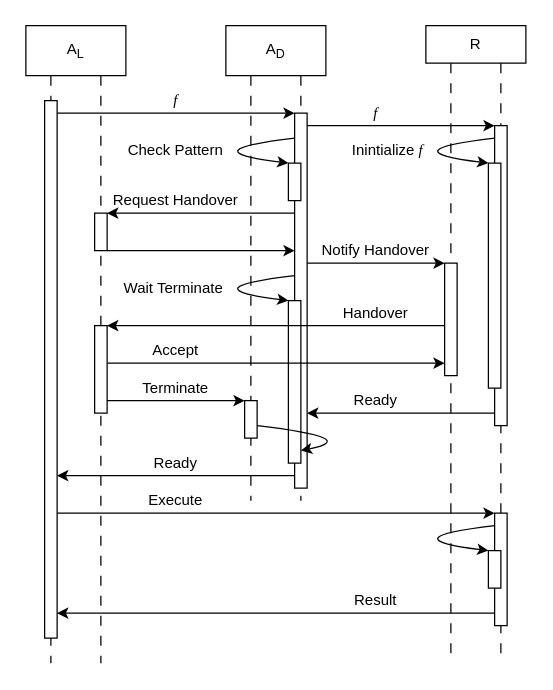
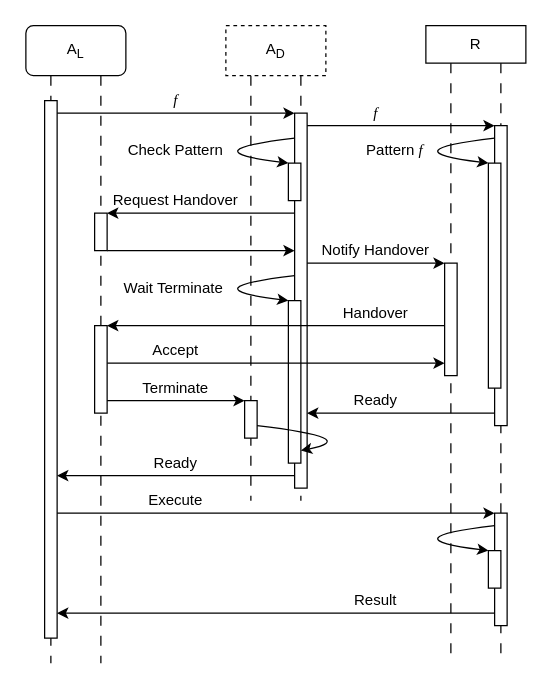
  <mxCell id="0" />
  <mxCell id="1" parent="0" />
  <mxCell id="2" style="edgeStyle=none;html=1;exitX=0.25;exitY=1;exitDx=0;exitDy=0;endArrow=none;endFill=0;dashed=1;dashPattern=8 8;" parent="1" source="3" edge="1"><mxGeometry relative="1" as="geometry"><mxPoint x="40" y="530" as="targetPoint" /></mxGeometry></mxCell>
- <mxCell id="3" value="A&lt;sub&gt;L&lt;/sub&gt;" style="rounded=0;whiteSpace=wrap;html=1;" parent="1" vertex="1"><mxGeometry x="20" y="20" width="80" height="40" as="geometry" /></mxCell>
- <mxCell id="4" value="A&lt;sub&gt;D&lt;/sub&gt;" style="rounded=0;whiteSpace=wrap;html=1;" parent="1" vertex="1"><mxGeometry x="180" y="20" width="80" height="40" as="geometry" /></mxCell>
+ <mxCell id="3" value="A&lt;sub&gt;L&lt;/sub&gt;" style="whiteSpace=wrap;html=1;rounded=1;" parent="1" vertex="1"><mxGeometry x="20" y="20" width="80" height="40" as="geometry" /></mxCell>
+ <mxCell id="4" value="A&lt;sub&gt;D&lt;/sub&gt;" style="rounded=0;whiteSpace=wrap;html=1;dashed=1;" parent="1" vertex="1"><mxGeometry x="180" y="20" width="80" height="40" as="geometry" /></mxCell>
  <mxCell id="5" value="R" style="rounded=0;whiteSpace=wrap;html=1;" parent="1" vertex="1"><mxGeometry x="340" y="20" width="80" height="30" as="geometry" /></mxCell>
  <mxCell id="6" value="" style="rounded=0;whiteSpace=wrap;html=1;" parent="1" vertex="1"><mxGeometry x="35" y="80" width="10" height="430" as="geometry" /></mxCell>
  <mxCell id="7" style="edgeStyle=none;html=1;endArrow=none;endFill=0;dashed=1;dashPattern=8 8;exitX=0.75;exitY=1;exitDx=0;exitDy=0;" parent="1" source="3" edge="1"><mxGeometry relative="1" as="geometry"><mxPoint x="80" y="530" as="targetPoint" /><mxPoint x="130" y="160" as="sourcePoint" /></mxGeometry></mxCell>
  <mxCell id="8" style="edgeStyle=none;html=1;exitX=0.25;exitY=1;exitDx=0;exitDy=0;endArrow=none;endFill=0;dashed=1;dashPattern=8 8;" parent="1" source="4" edge="1"><mxGeometry relative="1" as="geometry"><mxPoint x="200" y="400" as="targetPoint" /><mxPoint x="199.79" y="60" as="sourcePoint" /></mxGeometry></mxCell>
  <mxCell id="9" style="edgeStyle=none;html=1;endArrow=none;endFill=0;dashed=1;dashPattern=8 8;exitX=0.75;exitY=1;exitDx=0;exitDy=0;" parent="1" source="4" edge="1"><mxGeometry relative="1" as="geometry"><mxPoint x="240" y="400" as="targetPoint" /><mxPoint x="239.79" y="60" as="sourcePoint" /></mxGeometry></mxCell>
  <mxCell id="10" value="" style="rounded=0;whiteSpace=wrap;html=1;" parent="1" vertex="1"><mxGeometry x="235" y="90" width="10" height="300" as="geometry" /></mxCell>
  <mxCell id="11" style="edgeStyle=none;html=1;endArrow=none;endFill=0;dashed=1;dashPattern=8 8;exitX=0.25;exitY=1;exitDx=0;exitDy=0;" parent="1" source="5" edge="1"><mxGeometry relative="1" as="geometry"><mxPoint x="360" y="530" as="targetPoint" /><mxPoint x="360" y="70" as="sourcePoint" /></mxGeometry></mxCell>
  <mxCell id="12" style="edgeStyle=none;html=1;endArrow=none;endFill=0;dashed=1;dashPattern=8 8;exitX=0.75;exitY=1;exitDx=0;exitDy=0;" parent="1" source="5" edge="1"><mxGeometry relative="1" as="geometry"><mxPoint x="400" y="530" as="targetPoint" /><mxPoint x="400" y="70" as="sourcePoint" /></mxGeometry></mxCell>
  <mxCell id="13" style="edgeStyle=none;curved=1;html=1;exitX=1;exitY=0.5;exitDx=0;exitDy=0;entryX=0;entryY=0;entryDx=0;entryDy=0;fontFamily=Helvetica;endArrow=classic;endFill=1;" parent="1" source="54" target="10" edge="1"><mxGeometry relative="1" as="geometry"><mxPoint x="45" y="90" as="sourcePoint" /><mxPoint x="255" y="90" as="targetPoint" /></mxGeometry></mxCell>
  <mxCell id="14" value="" style="rounded=0;whiteSpace=wrap;html=1;" parent="1" vertex="1"><mxGeometry x="395" y="100" width="10" height="240" as="geometry" /></mxCell>
  <mxCell id="15" value="" style="rounded=0;whiteSpace=wrap;html=1;fontFamily=Helvetica;fillColor=default;" parent="1" vertex="1"><mxGeometry x="230" y="130" width="10" height="30" as="geometry" /></mxCell>
  <mxCell id="16" style="edgeStyle=none;curved=1;html=1;exitX=0;exitY=0.5;exitDx=0;exitDy=0;entryX=0;entryY=0;entryDx=0;entryDy=0;fontFamily=Helvetica;endArrow=classic;endFill=1;" parent="1" source="57" target="15" edge="1"><mxGeometry relative="1" as="geometry"><Array as="points"><mxPoint x="150" y="120" /></Array></mxGeometry></mxCell>
  <mxCell id="17" value="" style="rounded=0;whiteSpace=wrap;html=1;fontFamily=Helvetica;fillColor=default;" parent="1" vertex="1"><mxGeometry x="390" y="130" width="10" height="180" as="geometry" /></mxCell>
  <mxCell id="18" style="edgeStyle=none;curved=1;html=1;exitX=0;exitY=0.5;exitDx=0;exitDy=0;entryX=0;entryY=0;entryDx=0;entryDy=0;fontFamily=Helvetica;endArrow=classic;endFill=1;" parent="1" source="58" target="17" edge="1"><mxGeometry relative="1" as="geometry"><Array as="points"><mxPoint x="310" y="120" /></Array></mxGeometry></mxCell>
  <mxCell id="19" style="edgeStyle=none;curved=1;html=1;exitX=0;exitY=0.5;exitDx=0;exitDy=0;fontFamily=Helvetica;endArrow=classic;endFill=1;entryX=1;entryY=0;entryDx=0;entryDy=0;" parent="1" source="59" target="21" edge="1"><mxGeometry relative="1" as="geometry"><mxPoint x="140" y="170" as="targetPoint" /></mxGeometry></mxCell>
  <mxCell id="20" style="edgeStyle=none;curved=1;html=1;exitX=1;exitY=1;exitDx=0;exitDy=0;entryX=0;entryY=0.5;entryDx=0;entryDy=0;fontFamily=Helvetica;endArrow=classic;endFill=1;" parent="1" source="21" target="60" edge="1"><mxGeometry relative="1" as="geometry" /></mxCell>
  <mxCell id="21" value="" style="rounded=0;whiteSpace=wrap;html=1;fontFamily=Helvetica;fillColor=default;" parent="1" vertex="1"><mxGeometry x="75" y="170" width="10" height="30" as="geometry" /></mxCell>
  <mxCell id="22" value="" style="rounded=0;whiteSpace=wrap;html=1;fontFamily=Helvetica;fillColor=default;" parent="1" vertex="1"><mxGeometry x="355" y="210" width="10" height="90" as="geometry" /></mxCell>
  <mxCell id="23" style="edgeStyle=none;curved=1;html=1;exitX=1;exitY=0.5;exitDx=0;exitDy=0;entryX=0;entryY=0;entryDx=0;entryDy=0;fontFamily=Helvetica;endArrow=classic;endFill=1;" parent="1" source="61" target="22" edge="1"><mxGeometry relative="1" as="geometry" /></mxCell>
  <mxCell id="24" value="" style="rounded=0;whiteSpace=wrap;html=1;fontFamily=Helvetica;fillColor=default;" parent="1" vertex="1"><mxGeometry x="230" y="240" width="10" height="130" as="geometry" /></mxCell>
  <mxCell id="25" style="edgeStyle=none;curved=1;html=1;exitX=0;exitY=0.5;exitDx=0;exitDy=0;entryX=0;entryY=0;entryDx=0;entryDy=0;fontFamily=Helvetica;endArrow=classic;endFill=1;" parent="1" source="62" target="24" edge="1"><mxGeometry relative="1" as="geometry"><Array as="points"><mxPoint x="150" y="230" /></Array></mxGeometry></mxCell>
  <mxCell id="26" style="edgeStyle=none;curved=1;html=1;fontFamily=Helvetica;endArrow=classic;endFill=1;entryX=0;entryY=0.5;entryDx=0;entryDy=0;exitX=1;exitY=0.5;exitDx=0;exitDy=0;" parent="1" source="65" target="64" edge="1"><mxGeometry relative="1" as="geometry"><mxPoint x="354.762" y="289.857" as="targetPoint" /><mxPoint x="110" y="290" as="sourcePoint" /></mxGeometry></mxCell>
  <mxCell id="27" value="" style="rounded=0;whiteSpace=wrap;html=1;fontFamily=Helvetica;fillColor=default;" parent="1" vertex="1"><mxGeometry x="75" y="260" width="10" height="70" as="geometry" /></mxCell>
  <mxCell id="28" style="edgeStyle=none;curved=1;html=1;exitX=0;exitY=0.5;exitDx=0;exitDy=0;fontFamily=Helvetica;endArrow=classic;endFill=1;entryX=1;entryY=0;entryDx=0;entryDy=0;" parent="1" source="63" target="27" edge="1"><mxGeometry relative="1" as="geometry"><mxPoint x="120" y="259.857" as="targetPoint" /></mxGeometry></mxCell>
  <mxCell id="29" value="" style="rounded=0;whiteSpace=wrap;html=1;fontFamily=Helvetica;fillColor=default;" parent="1" vertex="1"><mxGeometry x="195" y="320" width="10" height="30" as="geometry" /></mxCell>
  <mxCell id="30" style="edgeStyle=none;curved=1;html=1;exitX=1;exitY=0.5;exitDx=0;exitDy=0;fontFamily=Helvetica;endArrow=classic;endFill=1;entryX=0;entryY=0;entryDx=0;entryDy=0;" parent="1" source="66" target="29" edge="1"><mxGeometry relative="1" as="geometry"><mxPoint x="130" y="319.962" as="targetPoint" /></mxGeometry></mxCell>
  <mxCell id="31" style="edgeStyle=none;html=1;exitX=1;exitY=0.5;exitDx=0;exitDy=0;entryX=1;entryY=0.5;entryDx=0;entryDy=0;fontFamily=Helvetica;endArrow=classic;endFill=1;curved=1;" parent="1" source="67" target="68" edge="1"><mxGeometry relative="1" as="geometry"><Array as="points"><mxPoint x="290" y="350" /></Array></mxGeometry></mxCell>
  <mxCell id="32" style="edgeStyle=none;curved=1;html=1;exitX=0;exitY=0.5;exitDx=0;exitDy=0;fontFamily=Helvetica;endArrow=classic;endFill=1;entryX=1;entryY=0.5;entryDx=0;entryDy=0;" parent="1" source="69" target="70" edge="1"><mxGeometry relative="1" as="geometry"><mxPoint x="70.278" y="380.056" as="targetPoint" /></mxGeometry></mxCell>
  <mxCell id="33" style="edgeStyle=none;curved=1;html=1;exitX=0;exitY=0.5;exitDx=0;exitDy=0;entryX=1;entryY=0.5;entryDx=0;entryDy=0;fontFamily=Helvetica;endArrow=classic;endFill=1;" parent="1" source="72" target="71" edge="1"><mxGeometry relative="1" as="geometry" /></mxCell>
  <mxCell id="34" value="" style="rounded=0;whiteSpace=wrap;html=1;fontFamily=Helvetica;fillColor=default;" parent="1" vertex="1"><mxGeometry x="395" y="410" width="10" height="90" as="geometry" /></mxCell>
  <mxCell id="35" style="edgeStyle=none;curved=1;html=1;exitX=1;exitY=0.5;exitDx=0;exitDy=0;fontFamily=Helvetica;endArrow=classic;endFill=1;entryX=0;entryY=0;entryDx=0;entryDy=0;" parent="1" source="73" target="34" edge="1"><mxGeometry relative="1" as="geometry"><mxPoint x="200" y="410" as="targetPoint" /></mxGeometry></mxCell>
  <mxCell id="36" value="" style="rounded=0;whiteSpace=wrap;html=1;fontFamily=Helvetica;fillColor=default;" parent="1" vertex="1"><mxGeometry x="390" y="440" width="10" height="30" as="geometry" /></mxCell>
  <mxCell id="37" style="edgeStyle=none;curved=1;html=1;exitX=0;exitY=0.5;exitDx=0;exitDy=0;entryX=0;entryY=0;entryDx=0;entryDy=0;fontFamily=Helvetica;endArrow=classic;endFill=1;" parent="1" source="74" target="36" edge="1"><mxGeometry relative="1" as="geometry"><Array as="points"><mxPoint x="310" y="430" /></Array></mxGeometry></mxCell>
  <mxCell id="38" style="edgeStyle=none;curved=1;html=1;exitX=0;exitY=0.5;exitDx=0;exitDy=0;fontFamily=Helvetica;endArrow=classic;endFill=1;entryX=1;entryY=0.5;entryDx=0;entryDy=0;" parent="1" source="75" target="76" edge="1"><mxGeometry relative="1" as="geometry"><mxPoint x="270" y="490" as="targetPoint" /></mxGeometry></mxCell>
  <mxCell id="39" value="&lt;font face=&quot;Helvetica&quot;&gt;&lt;span style=&quot;&quot;&gt;Wait Terminate&lt;/span&gt;&lt;/font&gt;" style="text;html=1;strokeColor=none;fillColor=none;align=right;verticalAlign=middle;whiteSpace=wrap;rounded=0;fontFamily=Times New Roman;fontStyle=0" parent="1" vertex="1"><mxGeometry x="80" y="220" width="100" height="20" as="geometry" /></mxCell>
  <mxCell id="40" value="f" style="text;html=1;strokeColor=none;fillColor=none;align=center;verticalAlign=middle;whiteSpace=wrap;rounded=0;fontFamily=Times New Roman;fontStyle=2" parent="1" vertex="1"><mxGeometry x="80" y="70" width="120" height="20" as="geometry" /></mxCell>
  <mxCell id="41" value="f" style="text;html=1;strokeColor=none;fillColor=none;align=center;verticalAlign=middle;whiteSpace=wrap;rounded=0;fontFamily=Times New Roman;fontStyle=2" parent="1" vertex="1"><mxGeometry x="240" y="80" width="120" height="20" as="geometry" /></mxCell>
- <mxCell id="42" value="&lt;font face=&quot;Helvetica&quot;&gt;&lt;span style=&quot;font-style: normal;&quot;&gt;Inintialize&amp;nbsp;&lt;/span&gt;&lt;/font&gt;&lt;span style=&quot;text-align: center;&quot;&gt;f&lt;/span&gt;" style="text;html=1;strokeColor=none;fillColor=none;align=right;verticalAlign=middle;whiteSpace=wrap;rounded=0;fontFamily=Times New Roman;fontStyle=2" parent="1" vertex="1"><mxGeometry x="240" y="110" width="100" height="20" as="geometry" /></mxCell>
+ <mxCell id="42" value="&lt;font face=&quot;Helvetica&quot;&gt;&lt;span style=&quot;font-style: normal;&quot;&gt;Pattern&amp;nbsp;&lt;/span&gt;&lt;/font&gt;&lt;span style=&quot;text-align: center;&quot;&gt;f&lt;/span&gt;" style="text;html=1;strokeColor=none;fillColor=none;align=right;verticalAlign=middle;whiteSpace=wrap;rounded=0;fontFamily=Times New Roman;fontStyle=2" parent="1" vertex="1"><mxGeometry x="240" y="110" width="100" height="20" as="geometry" /></mxCell>
  <mxCell id="43" value="&lt;font face=&quot;Helvetica&quot;&gt;Request Handover&lt;/font&gt;" style="text;html=1;strokeColor=none;fillColor=none;align=center;verticalAlign=middle;whiteSpace=wrap;rounded=0;fontFamily=Times New Roman;fontStyle=0" parent="1" vertex="1"><mxGeometry x="80" y="150" width="120" height="20" as="geometry" /></mxCell>
  <mxCell id="44" value="&lt;font face=&quot;Helvetica&quot;&gt;Notify Handover&lt;/font&gt;" style="text;html=1;strokeColor=none;fillColor=none;align=center;verticalAlign=middle;whiteSpace=wrap;rounded=0;fontFamily=Times New Roman;fontStyle=0" parent="1" vertex="1"><mxGeometry x="240" y="190" width="120" height="20" as="geometry" /></mxCell>
  <mxCell id="45" value="&lt;font face=&quot;Helvetica&quot;&gt;Handover&lt;/font&gt;" style="text;html=1;strokeColor=none;fillColor=none;align=center;verticalAlign=middle;whiteSpace=wrap;rounded=0;fontFamily=Times New Roman;fontStyle=0" parent="1" vertex="1"><mxGeometry x="240" y="240" width="120" height="20" as="geometry" /></mxCell>
  <mxCell id="46" value="&lt;font face=&quot;Helvetica&quot;&gt;Accept&lt;/font&gt;" style="text;html=1;strokeColor=none;fillColor=none;align=center;verticalAlign=middle;whiteSpace=wrap;rounded=0;fontFamily=Times New Roman;fontStyle=0" parent="1" vertex="1"><mxGeometry x="80" y="270" width="120" height="20" as="geometry" /></mxCell>
  <mxCell id="47" value="&lt;font face=&quot;Helvetica&quot;&gt;Terminate&lt;/font&gt;" style="text;html=1;strokeColor=none;fillColor=none;align=center;verticalAlign=middle;whiteSpace=wrap;rounded=0;fontFamily=Times New Roman;fontStyle=0" parent="1" vertex="1"><mxGeometry x="80" y="300" width="120" height="20" as="geometry" /></mxCell>
  <mxCell id="48" value="&lt;font face=&quot;Helvetica&quot;&gt;Ready&lt;/font&gt;" style="text;html=1;strokeColor=none;fillColor=none;align=center;verticalAlign=middle;whiteSpace=wrap;rounded=0;fontFamily=Times New Roman;fontStyle=0" parent="1" vertex="1"><mxGeometry x="240" y="310" width="120" height="20" as="geometry" /></mxCell>
  <mxCell id="49" value="&lt;font face=&quot;Helvetica&quot;&gt;Ready&lt;/font&gt;" style="text;html=1;strokeColor=none;fillColor=none;align=center;verticalAlign=middle;whiteSpace=wrap;rounded=0;fontFamily=Times New Roman;fontStyle=0" parent="1" vertex="1"><mxGeometry x="80" y="360" width="120" height="20" as="geometry" /></mxCell>
  <mxCell id="50" value="&lt;font face=&quot;Helvetica&quot;&gt;Execute&lt;/font&gt;" style="text;html=1;strokeColor=none;fillColor=none;align=center;verticalAlign=middle;whiteSpace=wrap;rounded=0;fontFamily=Times New Roman;fontStyle=0" parent="1" vertex="1"><mxGeometry x="80" y="390" width="120" height="20" as="geometry" /></mxCell>
  <mxCell id="51" value="&lt;font face=&quot;Helvetica&quot;&gt;&lt;span style=&quot;&quot;&gt;Check Pattern&lt;/span&gt;&lt;/font&gt;" style="text;html=1;strokeColor=none;fillColor=none;align=right;verticalAlign=middle;whiteSpace=wrap;rounded=0;fontFamily=Times New Roman;fontStyle=0" parent="1" vertex="1"><mxGeometry x="80" y="110" width="100" height="20" as="geometry" /></mxCell>
  <mxCell id="52" value="&lt;font face=&quot;Helvetica&quot;&gt;Result&lt;/font&gt;" style="text;html=1;strokeColor=none;fillColor=none;align=center;verticalAlign=middle;whiteSpace=wrap;rounded=0;fontFamily=Times New Roman;fontStyle=0" parent="1" vertex="1"><mxGeometry x="240" y="470" width="120" height="20" as="geometry" /></mxCell>
  <mxCell id="53" value="Anchor" parent="0" />
  <mxCell id="54" value="" style="rounded=0;whiteSpace=wrap;html=1;fontFamily=Times New Roman;textOpacity=0;fillColor=none;strokeColor=none;" parent="53" vertex="1"><mxGeometry x="35" y="80" width="10" height="20" as="geometry" /></mxCell>
  <mxCell id="55" style="edgeStyle=none;curved=1;html=1;exitX=1;exitY=0.5;exitDx=0;exitDy=0;entryX=0;entryY=0;entryDx=0;entryDy=0;fontFamily=Helvetica;endArrow=classic;endFill=1;" parent="53" source="56" target="14" edge="1"><mxGeometry relative="1" as="geometry" /></mxCell>
  <mxCell id="56" value="" style="rounded=0;whiteSpace=wrap;html=1;fontFamily=Times New Roman;textOpacity=0;fillColor=none;strokeColor=none;" parent="53" vertex="1"><mxGeometry x="235" y="90" width="10" height="20" as="geometry" /></mxCell>
  <mxCell id="57" value="" style="rounded=0;whiteSpace=wrap;html=1;fontFamily=Times New Roman;textOpacity=0;fillColor=none;strokeColor=none;" parent="53" vertex="1"><mxGeometry x="235" y="100" width="10" height="20" as="geometry" /></mxCell>
  <mxCell id="58" value="" style="rounded=0;whiteSpace=wrap;html=1;fontFamily=Times New Roman;textOpacity=0;fillColor=none;strokeColor=none;" parent="53" vertex="1"><mxGeometry x="395" y="100" width="10" height="20" as="geometry" /></mxCell>
  <mxCell id="59" value="" style="rounded=0;whiteSpace=wrap;html=1;fontFamily=Times New Roman;textOpacity=0;fillColor=none;strokeColor=none;" parent="53" vertex="1"><mxGeometry x="235" y="160" width="10" height="20" as="geometry" /></mxCell>
  <mxCell id="60" value="" style="rounded=0;whiteSpace=wrap;html=1;fontFamily=Times New Roman;textOpacity=0;fillColor=none;strokeColor=none;" parent="53" vertex="1"><mxGeometry x="235" y="190" width="10" height="20" as="geometry" /></mxCell>
  <mxCell id="61" value="" style="rounded=0;whiteSpace=wrap;html=1;fontFamily=Times New Roman;textOpacity=0;fillColor=none;strokeColor=none;" parent="53" vertex="1"><mxGeometry x="235" y="200" width="10" height="20" as="geometry" /></mxCell>
  <mxCell id="62" value="" style="rounded=0;whiteSpace=wrap;html=1;fontFamily=Times New Roman;textOpacity=0;fillColor=none;strokeColor=none;" parent="53" vertex="1"><mxGeometry x="235" y="210" width="10" height="20" as="geometry" /></mxCell>
  <mxCell id="63" value="" style="rounded=0;whiteSpace=wrap;html=1;fontFamily=Times New Roman;textOpacity=0;fillColor=none;strokeColor=none;" parent="53" vertex="1"><mxGeometry x="355" y="250" width="10" height="20" as="geometry" /></mxCell>
  <mxCell id="64" value="" style="rounded=0;whiteSpace=wrap;html=1;fontFamily=Times New Roman;textOpacity=0;fillColor=none;strokeColor=none;" parent="53" vertex="1"><mxGeometry x="355" y="280" width="10" height="20" as="geometry" /></mxCell>
  <mxCell id="65" value="" style="rounded=0;whiteSpace=wrap;html=1;fontFamily=Times New Roman;textOpacity=0;fillColor=none;strokeColor=none;" parent="53" vertex="1"><mxGeometry x="75" y="280" width="10" height="20" as="geometry" /></mxCell>
  <mxCell id="66" value="" style="rounded=0;whiteSpace=wrap;html=1;fontFamily=Times New Roman;textOpacity=0;fillColor=none;strokeColor=none;" parent="53" vertex="1"><mxGeometry x="75" y="310" width="10" height="20" as="geometry" /></mxCell>
  <mxCell id="67" value="" style="rounded=0;whiteSpace=wrap;html=1;fontFamily=Times New Roman;textOpacity=0;fillColor=none;strokeColor=none;" parent="53" vertex="1"><mxGeometry x="195" y="330" width="10" height="20" as="geometry" /></mxCell>
  <mxCell id="68" value="" style="rounded=0;whiteSpace=wrap;html=1;fontFamily=Times New Roman;textOpacity=0;fillColor=none;strokeColor=none;" parent="53" vertex="1"><mxGeometry x="230" y="350" width="10" height="20" as="geometry" /></mxCell>
  <mxCell id="69" value="" style="rounded=0;whiteSpace=wrap;html=1;fontFamily=Times New Roman;textOpacity=0;fillColor=none;strokeColor=none;" parent="53" vertex="1"><mxGeometry x="235" y="370" width="10" height="20" as="geometry" /></mxCell>
  <mxCell id="70" value="" style="rounded=0;whiteSpace=wrap;html=1;fontFamily=Times New Roman;textOpacity=0;fillColor=none;strokeColor=none;" parent="53" vertex="1"><mxGeometry x="35" y="370" width="10" height="20" as="geometry" /></mxCell>
  <mxCell id="71" value="" style="rounded=0;whiteSpace=wrap;html=1;fontFamily=Times New Roman;textOpacity=0;fillColor=none;strokeColor=none;" parent="53" vertex="1"><mxGeometry x="235" y="320" width="10" height="20" as="geometry" /></mxCell>
  <mxCell id="72" value="" style="rounded=0;whiteSpace=wrap;html=1;fontFamily=Times New Roman;textOpacity=0;fillColor=none;strokeColor=none;" parent="53" vertex="1"><mxGeometry x="395" y="320" width="10" height="20" as="geometry" /></mxCell>
  <mxCell id="73" value="" style="rounded=0;whiteSpace=wrap;html=1;fontFamily=Times New Roman;textOpacity=0;fillColor=none;strokeColor=none;" parent="53" vertex="1"><mxGeometry x="35" y="400" width="10" height="20" as="geometry" /></mxCell>
  <mxCell id="74" value="" style="rounded=0;whiteSpace=wrap;html=1;fontFamily=Times New Roman;textOpacity=0;fillColor=none;strokeColor=none;" parent="53" vertex="1"><mxGeometry x="395" y="410" width="10" height="20" as="geometry" /></mxCell>
  <mxCell id="75" value="" style="rounded=0;whiteSpace=wrap;html=1;fontFamily=Times New Roman;textOpacity=0;fillColor=none;strokeColor=none;" parent="53" vertex="1"><mxGeometry x="395" y="480" width="10" height="20" as="geometry" /></mxCell>
  <mxCell id="76" value="" style="rounded=0;whiteSpace=wrap;html=1;fontFamily=Times New Roman;textOpacity=0;fillColor=none;strokeColor=none;" parent="53" vertex="1"><mxGeometry x="35" y="480" width="10" height="20" as="geometry" /></mxCell>
  <mxCell id="77" value="" style="rounded=0;whiteSpace=wrap;html=1;fontFamily=Times New Roman;textOpacity=0;fillColor=none;strokeColor=none;" parent="53" vertex="1"><mxGeometry x="35" y="490" width="10" height="20" as="geometry" /></mxCell>
